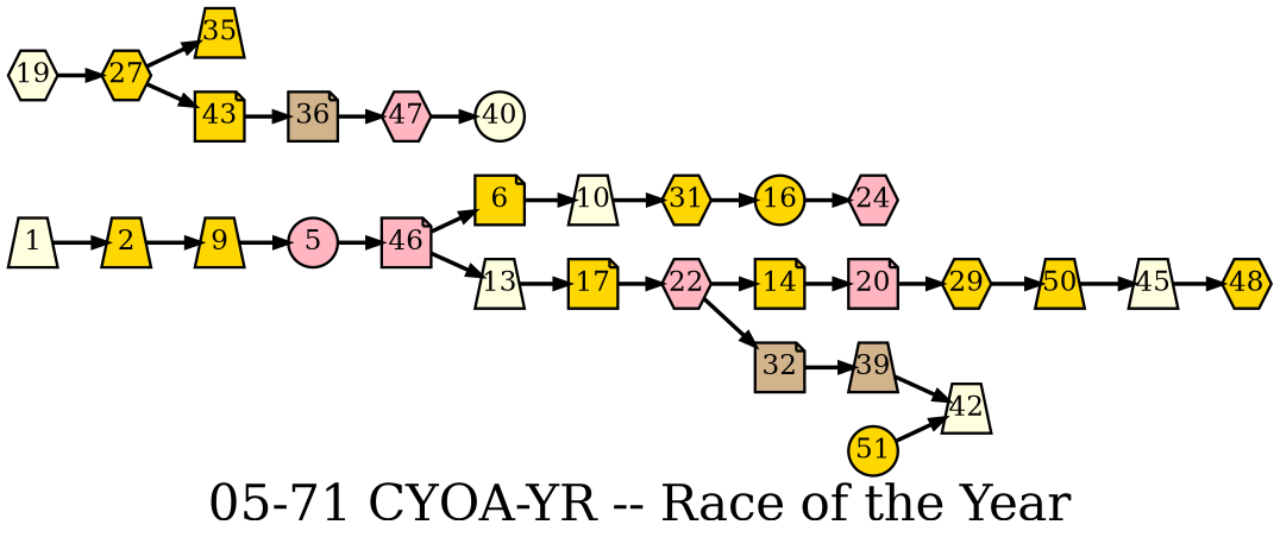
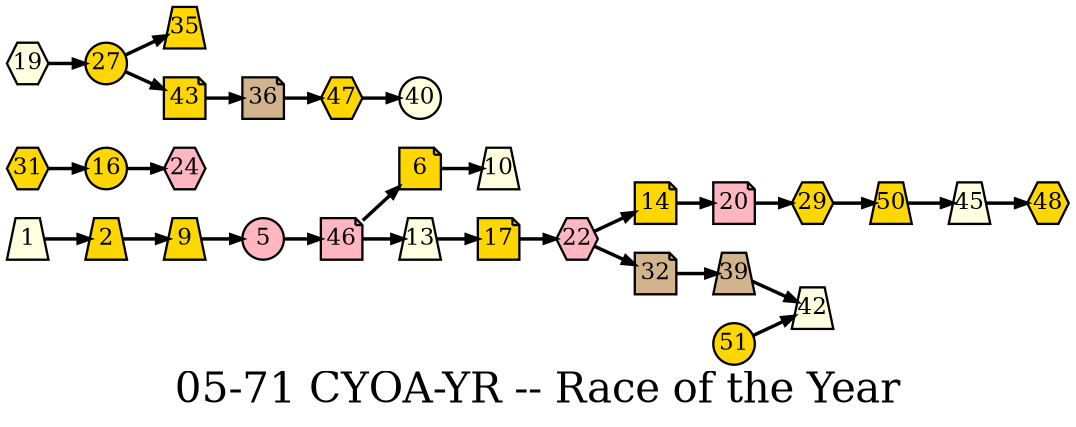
  digraph {
    fontsize=36
    label="05-71 CYOA-YR -- Race of the Year"
    nodesep=0.35
    ordering=out
    rankdir=LR
    ranksep=0.45
    node [fillcolor=gold fixedsize=true fontsize=20 labelfloat=true margin="0,0" penwidth=2 regular=true shape=trapezium style=filled]
    edge [fontsize=12 labelfloat=true penwidth=3]
    1 [fillcolor=lightyellow]
    2
    9
    5 [fillcolor=lightpink shape=circle]
    46 [fillcolor=lightpink shape=note]
    6 [shape=note]
    13 [fillcolor=lightyellow]
    10 [fillcolor=lightyellow]
    17 [shape=note]
    31 [shape=hexagon]
    19 [fillcolor=lightyellow shape=hexagon]
-   27 [shape=hexagon]
+   27 [shape=circle]
    16 [shape=circle]
    35
    43 [shape=note]
    24 [fillcolor=lightpink shape=hexagon]
    22 [fillcolor=lightpink shape=hexagon]
    14 [shape=note]
    32 [fillcolor=tan shape=note]
    20 [fillcolor=lightpink shape=note]
    29 [shape=hexagon]
    50
    39 [fillcolor=tan]
    36 [fillcolor=tan shape=note]
    45 [fillcolor=lightyellow]
    42 [fillcolor=lightyellow]
-   47 [fillcolor=lightpink shape=hexagon]
+   47 [shape=hexagon]
    48 [shape=hexagon]
    40 [fillcolor=lightyellow shape=circle]
    51 [shape=circle]
    1 -> 2
    2 -> 9
    9 -> 5
    5 -> 46
    46 -> 6
    46 -> 13
    6 -> 10
    13 -> 17
-   10 -> 31
    17 -> 22
    31 -> 16
    19 -> 27
    27 -> 35
    27 -> 43
    16 -> 24
    43 -> 36
    22 -> 14
    22 -> 32
    14 -> 20
    32 -> 39
    20 -> 29
    29 -> 50
    50 -> 45
    39 -> 42
    36 -> 47
    45 -> 48
    47 -> 40
    51 -> 42
  }
